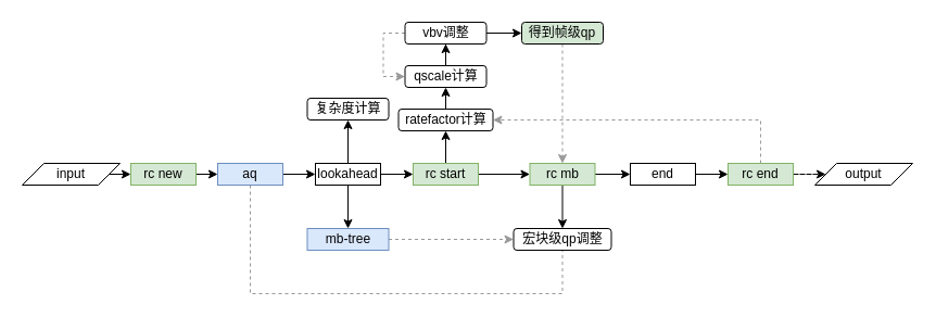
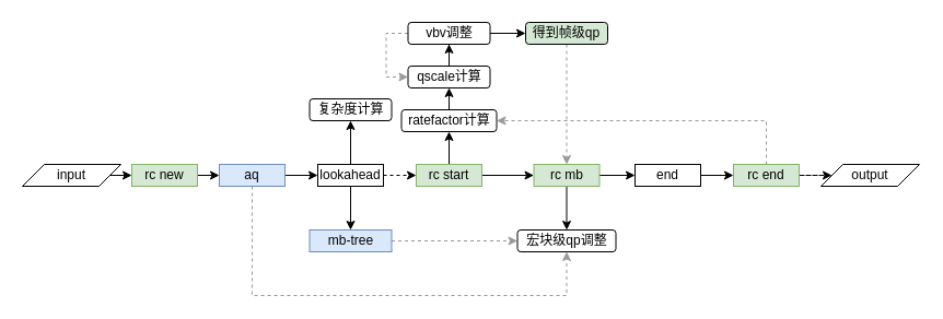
  <mxCell id="0" />
  <mxCell id="1" parent="0" />
  <mxCell id="2" style="edgeStyle=orthogonalEdgeStyle;rounded=0;orthogonalLoop=1;jettySize=auto;html=1;exitX=1;exitY=0.5;exitDx=0;exitDy=0;entryX=0;entryY=0.5;entryDx=0;entryDy=0;" edge="1" parent="1" target="14"><mxGeometry relative="1" as="geometry"><mxPoint x="100" y="160" as="sourcePoint" /></mxGeometry></mxCell>
  <mxCell id="3" style="edgeStyle=orthogonalEdgeStyle;rounded=0;orthogonalLoop=1;jettySize=auto;html=1;exitX=1;exitY=0.5;exitDx=0;exitDy=0;entryX=0;entryY=0.5;entryDx=0;entryDy=0;" edge="1" parent="1" source="5" target="9"><mxGeometry relative="1" as="geometry" /></mxCell>
- <mxCell id="4" style="edgeStyle=orthogonalEdgeStyle;rounded=0;orthogonalLoop=1;jettySize=auto;html=1;entryX=0.5;entryY=1;entryDx=0;entryDy=0;dashed=1;strokeColor=#999999;endArrow=none;" edge="1" parent="1" source="5" target="30"><mxGeometry relative="1" as="geometry"><Array as="points"><mxPoint x="230" y="270" /><mxPoint x="518" y="270" /></Array></mxGeometry></mxCell>
+ <mxCell id="4" style="edgeStyle=orthogonalEdgeStyle;rounded=0;orthogonalLoop=1;jettySize=auto;html=1;entryX=0.5;entryY=1;entryDx=0;entryDy=0;dashed=1;strokeColor=#999999;" edge="1" parent="1" source="5" target="30"><mxGeometry relative="1" as="geometry"><Array as="points"><mxPoint x="230" y="270" /><mxPoint x="518" y="270" /></Array></mxGeometry></mxCell>
  <mxCell id="5" value="aq" style="rounded=0;whiteSpace=wrap;html=1;fillColor=#dae8fc;strokeColor=#6c8ebf;" vertex="1" parent="1"><mxGeometry x="200" y="150" width="60" height="20" as="geometry" /></mxCell>
  <mxCell id="6" value="" style="edgeStyle=orthogonalEdgeStyle;rounded=0;orthogonalLoop=1;jettySize=auto;html=1;" edge="1" parent="1" source="9" target="10"><mxGeometry relative="1" as="geometry" /></mxCell>
  <mxCell id="7" style="edgeStyle=orthogonalEdgeStyle;rounded=0;orthogonalLoop=1;jettySize=auto;html=1;exitX=0.5;exitY=1;exitDx=0;exitDy=0;entryX=0.5;entryY=0;entryDx=0;entryDy=0;" edge="1" parent="1" source="9" target="12"><mxGeometry relative="1" as="geometry" /></mxCell>
- <mxCell id="8" style="edgeStyle=orthogonalEdgeStyle;rounded=0;orthogonalLoop=1;jettySize=auto;html=1;exitX=1;exitY=0.5;exitDx=0;exitDy=0;entryX=0;entryY=0.5;entryDx=0;entryDy=0;" edge="1" parent="1" source="9" target="17"><mxGeometry relative="1" as="geometry" /></mxCell>
+ <mxCell id="8" style="edgeStyle=orthogonalEdgeStyle;rounded=0;orthogonalLoop=1;jettySize=auto;html=1;exitX=1;exitY=0.5;exitDx=0;exitDy=0;entryX=0;entryY=0.5;entryDx=0;entryDy=0;dashed=1;" edge="1" parent="1" source="9" target="17"><mxGeometry relative="1" as="geometry" /></mxCell>
  <mxCell id="9" value="lookahead" style="rounded=0;whiteSpace=wrap;html=1;" vertex="1" parent="1"><mxGeometry x="290" y="150" width="60" height="20" as="geometry" /></mxCell>
  <mxCell id="10" value="复杂度计算" style="rounded=1;whiteSpace=wrap;html=1;" vertex="1" parent="1"><mxGeometry x="282.5" y="90" width="75" height="20" as="geometry" /></mxCell>
  <mxCell id="11" style="edgeStyle=orthogonalEdgeStyle;rounded=0;orthogonalLoop=1;jettySize=auto;html=1;entryX=0;entryY=0.5;entryDx=0;entryDy=0;dashed=1;strokeColor=#999999;" edge="1" parent="1" source="12" target="30"><mxGeometry relative="1" as="geometry" /></mxCell>
  <mxCell id="12" value="mb-tree" style="whiteSpace=wrap;html=1;fillColor=#dae8fc;strokeColor=#6c8ebf;rounded=0;" vertex="1" parent="1"><mxGeometry x="282.5" y="210" width="75" height="20" as="geometry" /></mxCell>
  <mxCell id="13" style="edgeStyle=orthogonalEdgeStyle;rounded=0;orthogonalLoop=1;jettySize=auto;html=1;exitX=1;exitY=0.5;exitDx=0;exitDy=0;entryX=0;entryY=0.5;entryDx=0;entryDy=0;" edge="1" parent="1" source="14" target="5"><mxGeometry relative="1" as="geometry" /></mxCell>
  <mxCell id="14" value="rc new" style="rounded=0;whiteSpace=wrap;html=1;fillColor=#d5e8d4;strokeColor=#82b366;" vertex="1" parent="1"><mxGeometry x="120" y="150" width="60" height="20" as="geometry" /></mxCell>
  <mxCell id="15" style="edgeStyle=orthogonalEdgeStyle;rounded=0;orthogonalLoop=1;jettySize=auto;html=1;exitX=0.5;exitY=0;exitDx=0;exitDy=0;entryX=0.5;entryY=1;entryDx=0;entryDy=0;" edge="1" parent="1" source="17" target="19"><mxGeometry relative="1" as="geometry" /></mxCell>
  <mxCell id="16" style="edgeStyle=orthogonalEdgeStyle;rounded=0;orthogonalLoop=1;jettySize=auto;html=1;exitX=1;exitY=0.5;exitDx=0;exitDy=0;" edge="1" parent="1" source="17" target="29"><mxGeometry relative="1" as="geometry" /></mxCell>
  <mxCell id="17" value="rc start" style="rounded=0;whiteSpace=wrap;html=1;fillColor=#d5e8d4;strokeColor=#82b366;" vertex="1" parent="1"><mxGeometry x="380" y="150" width="60" height="20" as="geometry" /></mxCell>
  <mxCell id="18" style="edgeStyle=orthogonalEdgeStyle;rounded=0;orthogonalLoop=1;jettySize=auto;html=1;exitX=0.5;exitY=0;exitDx=0;exitDy=0;entryX=0.5;entryY=1;entryDx=0;entryDy=0;" edge="1" parent="1" source="19" target="21"><mxGeometry relative="1" as="geometry" /></mxCell>
  <mxCell id="19" value="ratefactor计算" style="rounded=1;whiteSpace=wrap;html=1;" vertex="1" parent="1"><mxGeometry x="366.5" y="100" width="87" height="20" as="geometry" /></mxCell>
  <mxCell id="20" style="edgeStyle=orthogonalEdgeStyle;rounded=0;orthogonalLoop=1;jettySize=auto;html=1;exitX=0.5;exitY=0;exitDx=0;exitDy=0;" edge="1" parent="1" source="21" target="24"><mxGeometry relative="1" as="geometry" /></mxCell>
  <mxCell id="21" value="qscale计算" style="rounded=1;whiteSpace=wrap;html=1;" vertex="1" parent="1"><mxGeometry x="372.5" y="60" width="75" height="20" as="geometry" /></mxCell>
  <mxCell id="22" style="edgeStyle=orthogonalEdgeStyle;rounded=0;orthogonalLoop=1;jettySize=auto;html=1;entryX=0;entryY=0.5;entryDx=0;entryDy=0;" edge="1" parent="1" source="24" target="26"><mxGeometry relative="1" as="geometry" /></mxCell>
  <mxCell id="23" style="edgeStyle=orthogonalEdgeStyle;rounded=0;orthogonalLoop=1;jettySize=auto;html=1;entryX=0;entryY=0.5;entryDx=0;entryDy=0;exitX=0;exitY=0.5;exitDx=0;exitDy=0;dashed=1;strokeColor=#999999;" edge="1" parent="1" source="24" target="21"><mxGeometry relative="1" as="geometry"><mxPoint x="370" y="60" as="targetPoint" /></mxGeometry></mxCell>
  <mxCell id="24" value="vbv调整" style="rounded=1;whiteSpace=wrap;html=1;" vertex="1" parent="1"><mxGeometry x="372.5" y="20" width="75" height="20" as="geometry" /></mxCell>
  <mxCell id="25" style="edgeStyle=orthogonalEdgeStyle;rounded=0;orthogonalLoop=1;jettySize=auto;html=1;dashed=1;strokeColor=#999999;" edge="1" parent="1" source="26" target="29"><mxGeometry relative="1" as="geometry" /></mxCell>
  <mxCell id="26" value="得到帧级qp" style="rounded=1;whiteSpace=wrap;html=1;fillColor=#d5e8d4;" vertex="1" parent="1"><mxGeometry x="480" y="20" width="75" height="20" as="geometry" /></mxCell>
  <mxCell id="27" style="edgeStyle=orthogonalEdgeStyle;rounded=0;orthogonalLoop=1;jettySize=auto;html=1;entryX=0.5;entryY=0;entryDx=0;entryDy=0;" edge="1" parent="1" source="29" target="30"><mxGeometry relative="1" as="geometry" /></mxCell>
  <mxCell id="28" style="edgeStyle=orthogonalEdgeStyle;rounded=0;orthogonalLoop=1;jettySize=auto;html=1;entryX=0;entryY=0.5;entryDx=0;entryDy=0;" edge="1" parent="1" source="29" target="32"><mxGeometry relative="1" as="geometry" /></mxCell>
  <mxCell id="29" value="rc mb" style="rounded=0;whiteSpace=wrap;html=1;fillColor=#d5e8d4;strokeColor=#82b366;" vertex="1" parent="1"><mxGeometry x="487.5" y="150" width="60" height="20" as="geometry" /></mxCell>
  <mxCell id="30" value="宏块级qp调整" style="rounded=1;whiteSpace=wrap;html=1;" vertex="1" parent="1"><mxGeometry x="472.5" y="210" width="90" height="20" as="geometry" /></mxCell>
  <mxCell id="31" style="edgeStyle=orthogonalEdgeStyle;rounded=0;orthogonalLoop=1;jettySize=auto;html=1;entryX=0;entryY=0.5;entryDx=0;entryDy=0;" edge="1" parent="1" source="32" target="35"><mxGeometry relative="1" as="geometry" /></mxCell>
  <mxCell id="32" value="end" style="rounded=0;whiteSpace=wrap;html=1;" vertex="1" parent="1"><mxGeometry x="580" y="150" width="60" height="20" as="geometry" /></mxCell>
  <mxCell id="33" style="edgeStyle=orthogonalEdgeStyle;rounded=0;orthogonalLoop=1;jettySize=auto;html=1;dashed=1;" edge="1" parent="1" source="35" target="37"><mxGeometry relative="1" as="geometry" /></mxCell>
  <mxCell id="34" style="edgeStyle=orthogonalEdgeStyle;rounded=0;orthogonalLoop=1;jettySize=auto;html=1;entryX=1;entryY=0.5;entryDx=0;entryDy=0;dashed=1;strokeColor=#999999;" edge="1" parent="1" source="35" target="19"><mxGeometry relative="1" as="geometry"><Array as="points"><mxPoint x="700" y="110" /></Array></mxGeometry></mxCell>
  <mxCell id="35" value="rc end" style="rounded=0;whiteSpace=wrap;html=1;fillColor=#d5e8d4;strokeColor=#82b366;" vertex="1" parent="1"><mxGeometry x="670" y="150" width="60" height="20" as="geometry" /></mxCell>
  <mxCell id="36" value="input" style="shape=parallelogram;perimeter=parallelogramPerimeter;whiteSpace=wrap;html=1;fixedSize=1;" vertex="1" parent="1"><mxGeometry x="20" y="150" width="90" height="20" as="geometry" /></mxCell>
  <mxCell id="37" value="output" style="shape=parallelogram;perimeter=parallelogramPerimeter;whiteSpace=wrap;html=1;fixedSize=1;" vertex="1" parent="1"><mxGeometry x="750" y="150" width="90" height="20" as="geometry" /></mxCell>
